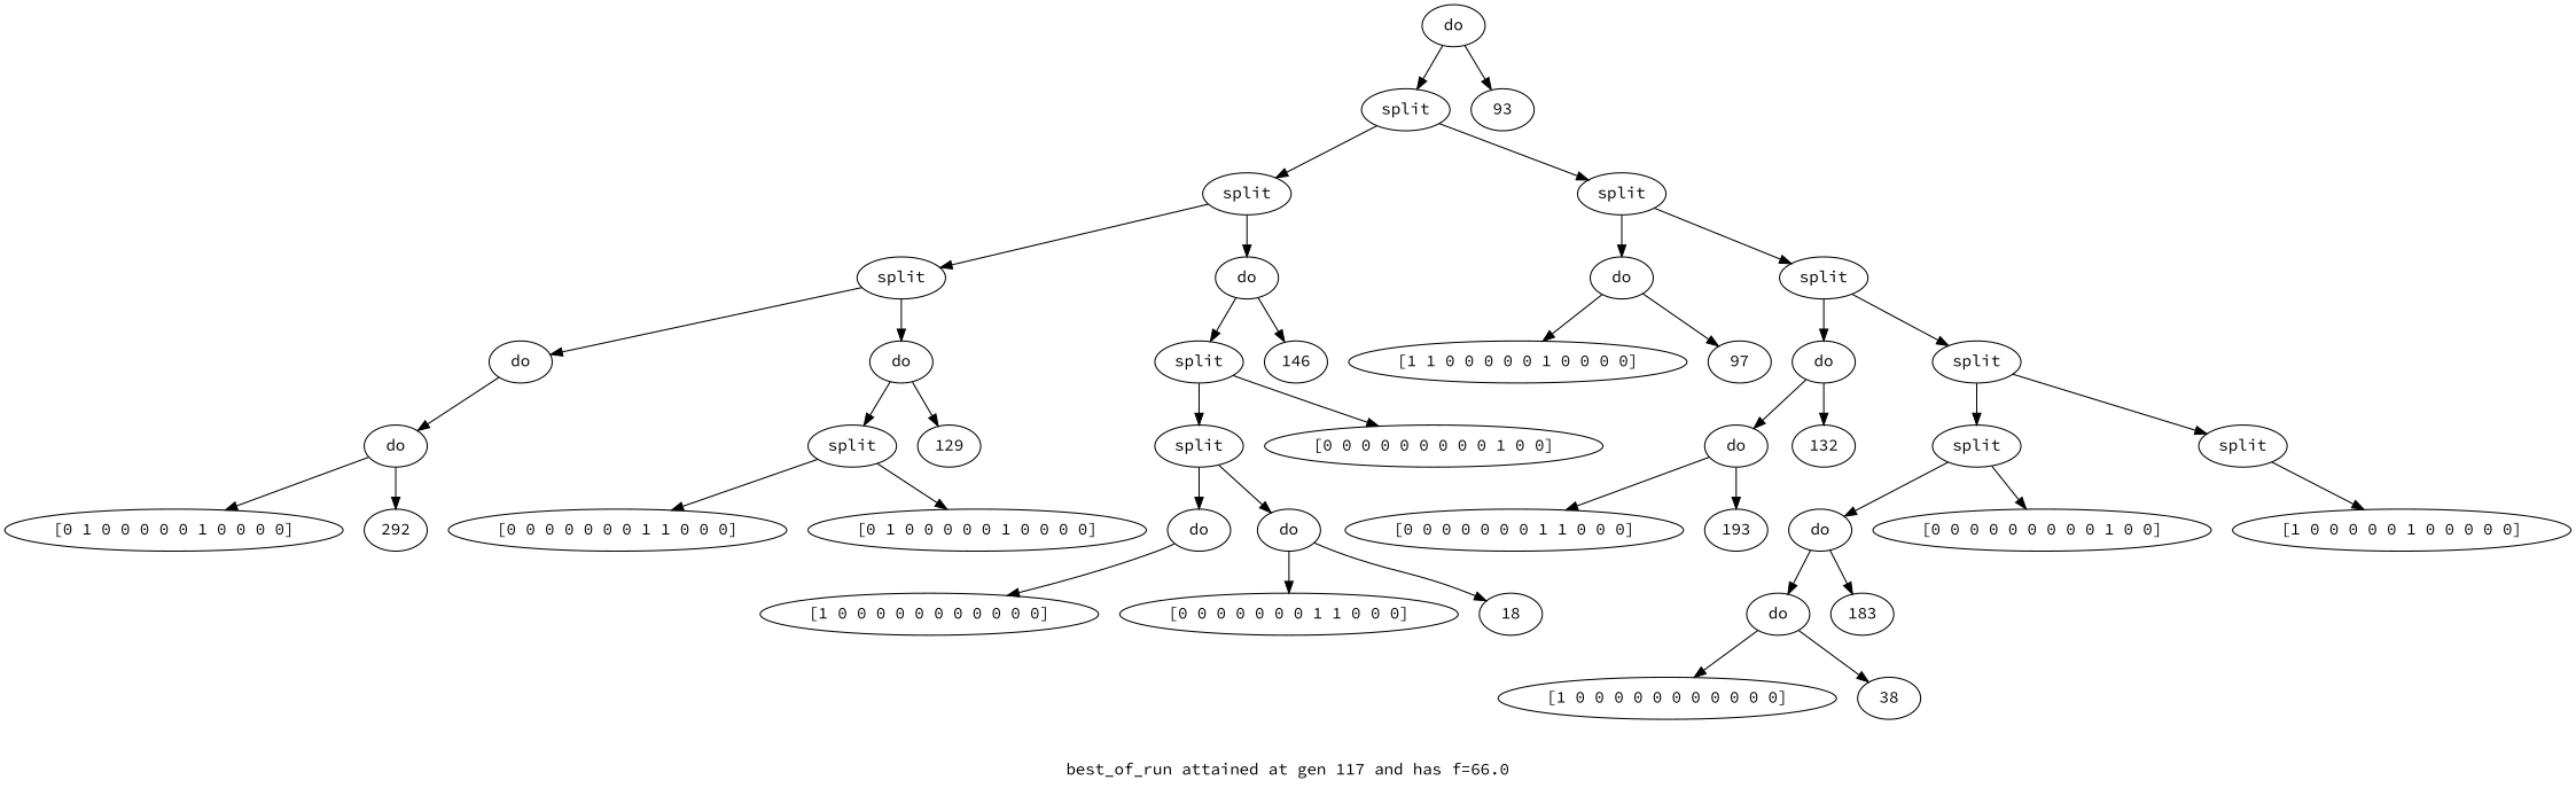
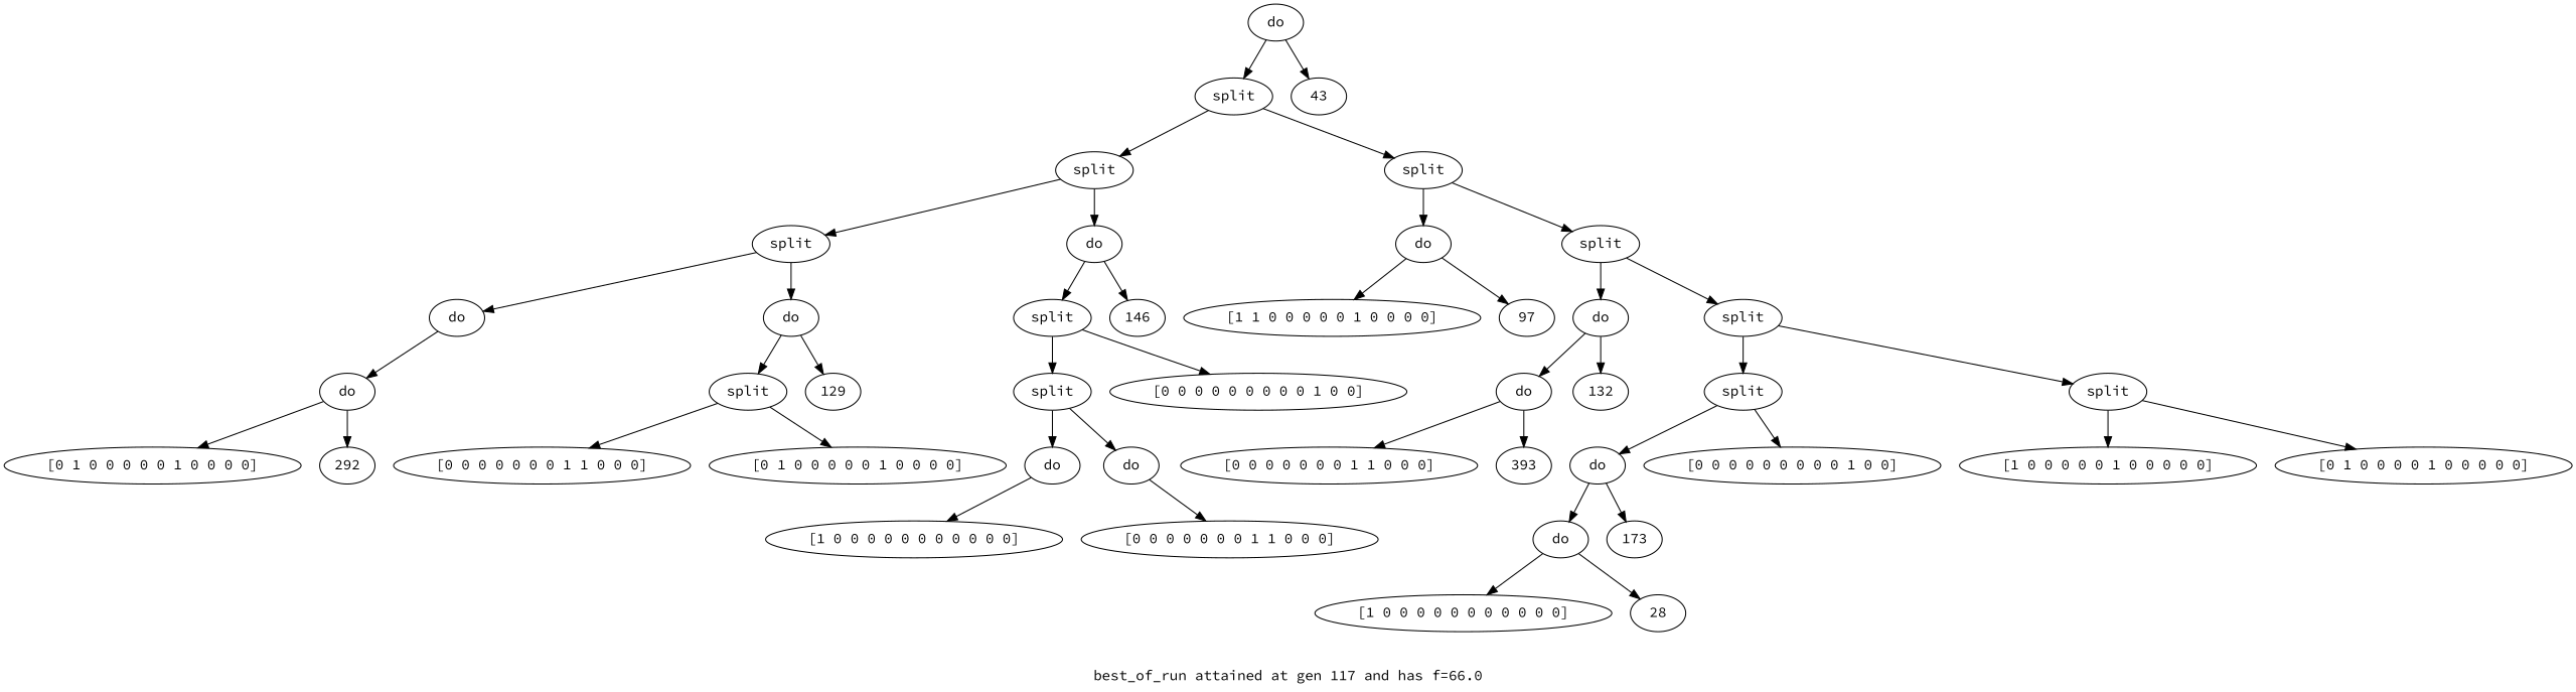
  digraph {
    fontname="Source Code Pro"
    label="\n\nbest_of_run attained at gen 117 and has f=66.0"
    node [fontname="Source Code Pro"]
    edge [fontname="Source Code Pro"]
    n1 [label=do]
    n2 [label=split]
-   n3 [label=93]
+   n3 [label=43]
    n4 [label=split]
    n5 [label=split]
    n6 [label=split]
    n7 [label=do]
    n8 [label=do]
    n9 [label=split]
    n10 [label=do]
    n11 [label=do]
    n12 [label=split]
    n13 [label=146]
    n14 [label=do]
    n15 [label=split]
    n16 [label=129]
    n17 [label="[0 1 0 0 0 0 0 1 0 0 0 0]"]
    n18 [label=292]
    n19 [label="[0 0 0 0 0 0 0 1 1 0 0 0]"]
    n20 [label="[0 1 0 0 0 0 0 1 0 0 0 0]"]
    n21 [label=split]
    n22 [label="[0 0 0 0 0 0 0 0 0 1 0 0]"]
    n23 [label=do]
    n24 [label=do]
    n25 [label="[1 0 0 0 0 0 0 0 0 0 0 0]"]
    n26 [label="[0 0 0 0 0 0 0 1 1 0 0 0]"]
-   n27 [label=18]
    n28 [label="[1 1 0 0 0 0 0 1 0 0 0 0]"]
    n29 [label=97]
    n30 [label=do]
    n31 [label=split]
    n32 [label=do]
    n33 [label=132]
    n34 [label=split]
    n35 [label=split]
    n36 [label="[0 0 0 0 0 0 0 1 1 0 0 0]"]
-   n37 [label=193]
+   n37 [label=393]
    n38 [label=do]
    n39 [label="[0 0 0 0 0 0 0 0 0 1 0 0]"]
    n40 [label="[1 0 0 0 0 0 1 0 0 0 0 0]"]
+   n41 [label="[0 1 0 0 0 0 1 0 0 0 0 0]"]
    n42 [label=do]
-   n43 [label=183]
+   n43 [label=173]
    n44 [label="[1 0 0 0 0 0 0 0 0 0 0 0]"]
-   n45 [label=38]
+   n45 [label=28]
    n1 -> n2
    n1 -> n3
    n2 -> n4
    n2 -> n5
    n4 -> n6
    n4 -> n7
    n5 -> n8
    n5 -> n9
    n6 -> n10
    n6 -> n11
    n7 -> n12
    n7 -> n13
    n8 -> n28
    n8 -> n29
    n9 -> n30
    n9 -> n31
    n10 -> n14
    n11 -> n15
    n11 -> n16
    n12 -> n21
    n12 -> n22
    n14 -> n17
    n14 -> n18
    n15 -> n19
    n15 -> n20
    n21 -> n23
    n21 -> n24
    n23 -> n25
    n24 -> n26
-   n24 -> n27
    n30 -> n32
    n30 -> n33
    n31 -> n34
    n31 -> n35
    n32 -> n36
    n32 -> n37
    n34 -> n38
    n34 -> n39
    n35 -> n40
+   n35 -> n41
    n38 -> n42
    n38 -> n43
    n42 -> n44
    n42 -> n45
  }
